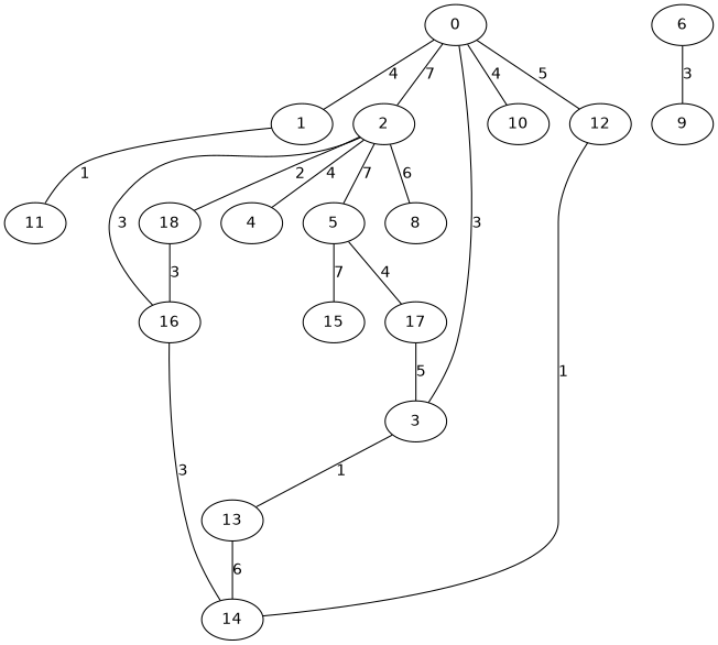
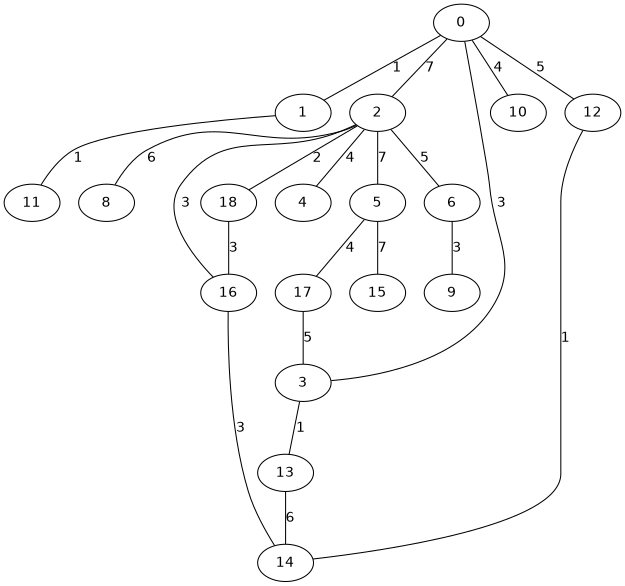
  graph {
    fontname="DejaVu Sans"
    node [fontname="DejaVu Sans" habit=8 x=4 y=5]
    edge [fontname="DejaVu Sans" weight=3]
    0 [habit=3 x=6 y=8]
    1 [habit=3 y=9]
    2 [habit=10 x=7]
    3 [x=7 y=9]
    10 [base=2 habit=2 x=6 y=10]
    12 [habit=9 x=9 y=8]
    11 [habit=1 x=3 y=10]
    4 [base=1 habit=7 x=7 y=3]
    5
    6 [habit=7 x=5 y=3]
    8 [habit=12 x=9 y=3]
    16 [habit=5 x=9]
    18 [habit=2 x=8 y=4]
    13 [habit=3 x=8 y=9]
    14 [habit=4 x=10 y=7]
    15 [x=1]
    17 [y=7]
    9 [habit=4 y=1]
-   0 -- 1 [label=4 weight=4]
+   0 -- 1 [label=1 weight=4]
    0 -- 2 [label=7 weight=7]
    0 -- 3 [label=3]
    0 -- 10 [label=4 weight=4]
    0 -- 12 [label=5 weight=5]
    1 -- 11 [label=1 weight=1]
    2 -- 4 [label=4 weight=4]
    2 -- 5 [label=7 weight=7]
+   2 -- 6 [label=5 weight=5]
    2 -- 8 [label=6 weight=6]
    2 -- 16 [label=3]
    2 -- 18 [label=2 weight=2]
    3 -- 13 [label=1 weight=1]
    12 -- 14 [label=1 weight=1]
    5 -- 15 [label=7 weight=7]
    5 -- 17 [label=4 weight=4]
    6 -- 9 [label=3]
    16 -- 14 [label=3]
    18 -- 16 [label=3]
    13 -- 14 [label=6 weight=6]
    17 -- 3 [label=5 weight=5]
  }
